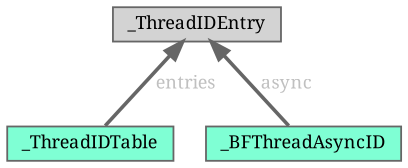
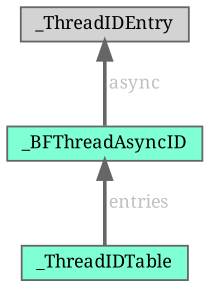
  digraph {
    fontname="Noto Serif"
    node [color=gray40 fillcolor=aquamarine fontname="Noto Serif" fontsize=10 shape=box style=filled]
    edge [color=gray40 dir=back fontcolor=grey fontname="Noto Serif" fontsize=10 labelfontname=Helvetica labelfontsize=10 style=bold]
    n1 [fontcolor=black height=0.2 label=_ThreadIDTable width=0.4]
    n2 [fillcolor=lightgrey height=0.2 label=_ThreadIDEntry width=0.4]
    n3 [height=0.2 label=_BFThreadAsyncID width=0.4]
-   n2 -> n1 [label=" entries"]
+   n3 -> n1 [label=" entries"]
    n2 -> n3 [label=" async"]
  }
